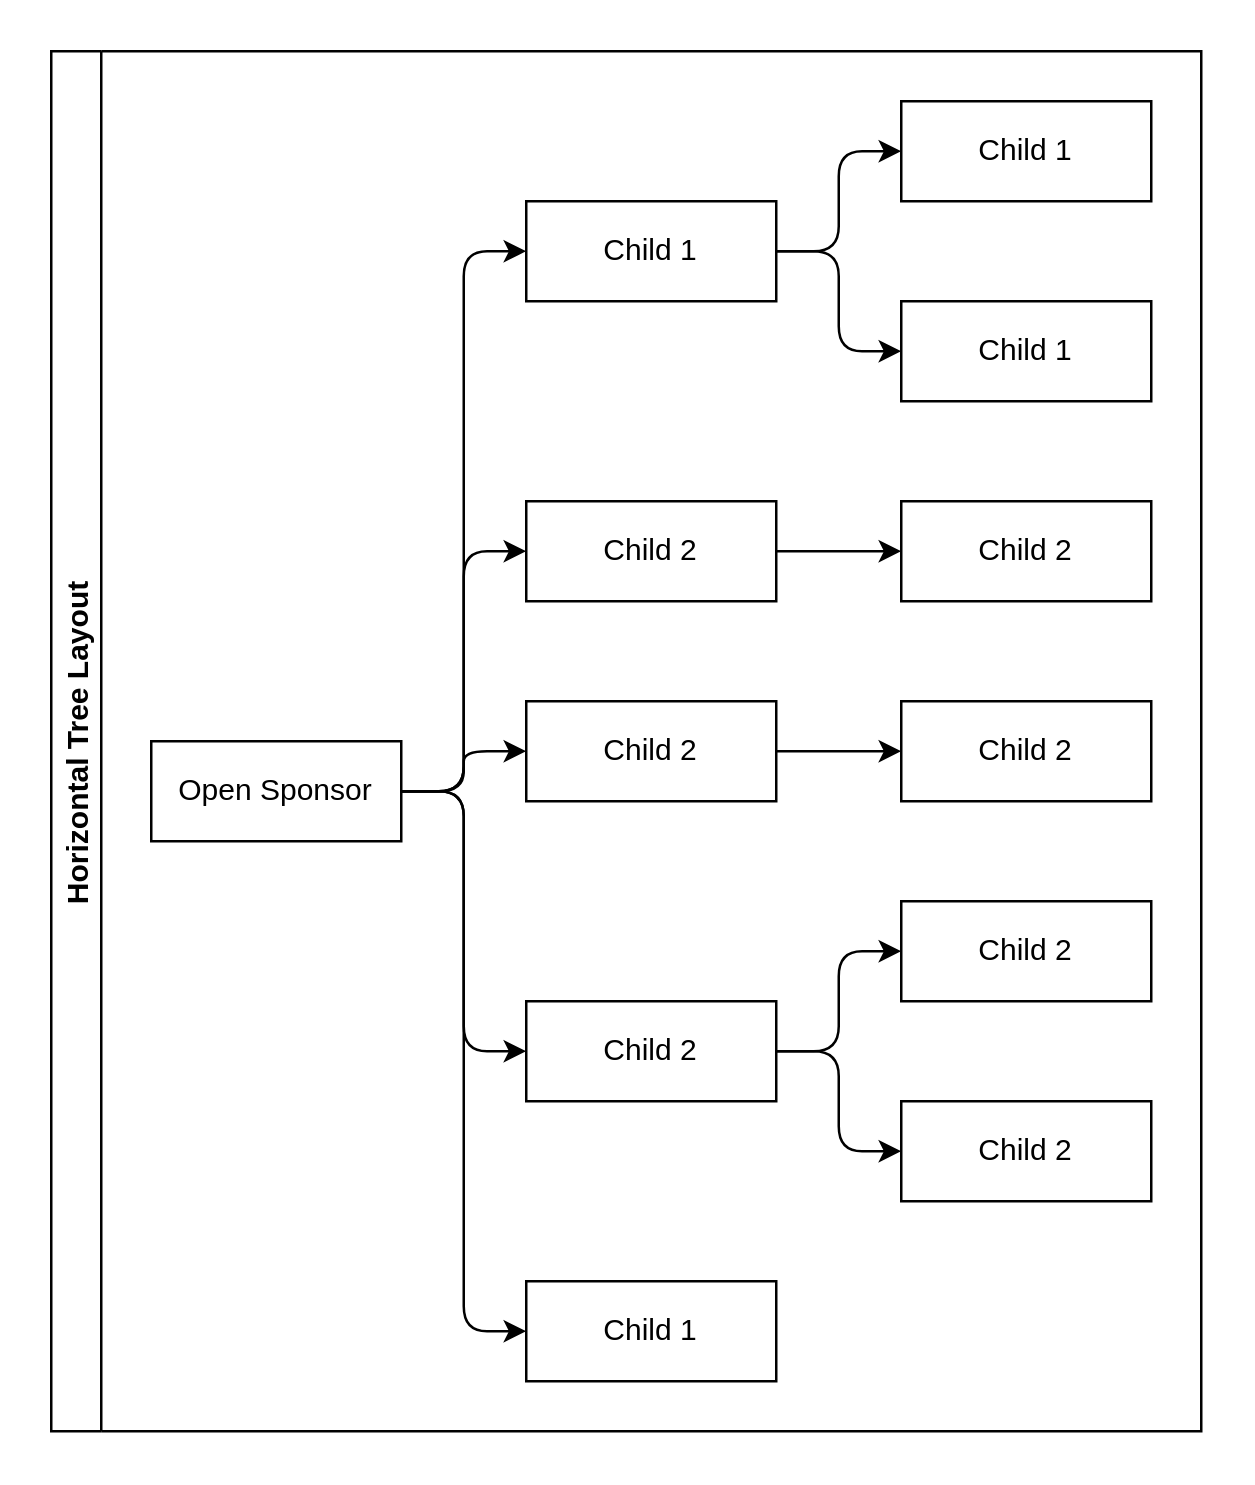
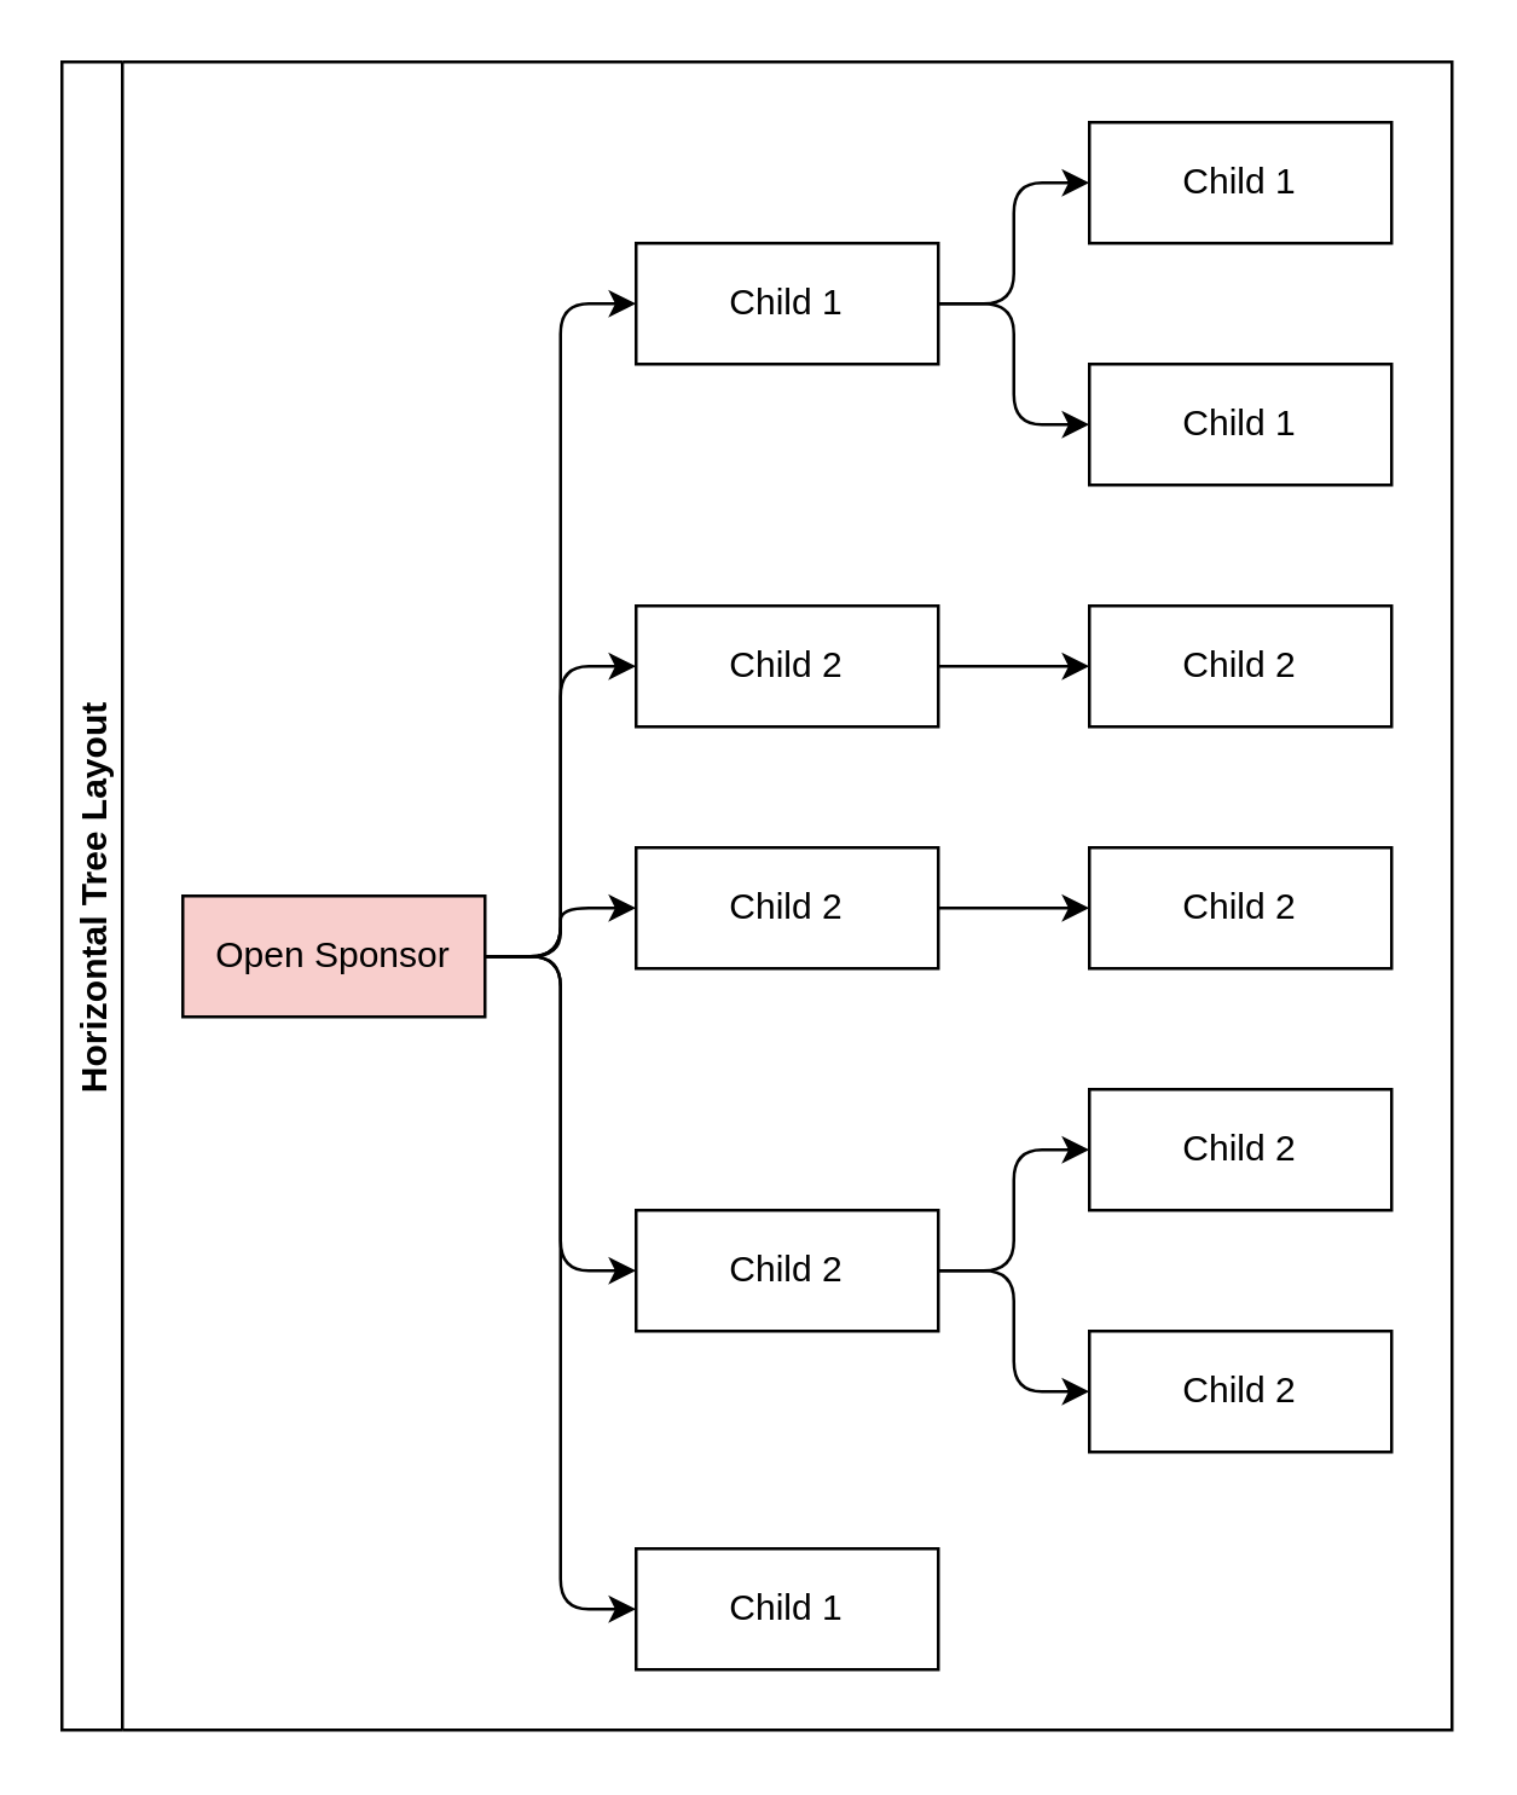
  <mxCell id="0" />
  <mxCell id="1" parent="0" />
  <mxCell id="2" value="Horizontal Tree Layout" style="swimlane;startSize=20;horizontal=0;childLayout=treeLayout;horizontalTree=1;resizable=0;containerType=tree;fontSize=12;" vertex="1" parent="1"><mxGeometry x="20" y="20" width="460" height="552" as="geometry" /></mxCell>
- <mxCell id="3" value="Open Sponsor" style="whiteSpace=wrap;html=1;" vertex="1" parent="2"><mxGeometry x="40" y="276" width="100" height="40" as="geometry" /></mxCell>
+ <mxCell id="3" value="Open Sponsor" style="whiteSpace=wrap;html=1;fillColor=#f8cecc;" vertex="1" parent="2"><mxGeometry x="40" y="276" width="100" height="40" as="geometry" /></mxCell>
  <mxCell id="4" value="Child 1" style="whiteSpace=wrap;html=1;" vertex="1" parent="2"><mxGeometry x="190" y="60" width="100" height="40" as="geometry" /></mxCell>
  <mxCell id="5" value="" style="edgeStyle=elbowEdgeStyle;elbow=horizontal;html=1;rounded=1;curved=0;sourcePerimeterSpacing=0;targetPerimeterSpacing=0;startSize=6;endSize=6;" edge="1" parent="2" source="3" target="4"><mxGeometry relative="1" as="geometry" /></mxCell>
  <mxCell id="6" value="Child 2" style="whiteSpace=wrap;html=1;" vertex="1" parent="2"><mxGeometry x="190" y="180" width="100" height="40" as="geometry" /></mxCell>
  <mxCell id="7" value="" style="edgeStyle=elbowEdgeStyle;elbow=horizontal;html=1;rounded=1;curved=0;sourcePerimeterSpacing=0;targetPerimeterSpacing=0;startSize=6;endSize=6;" edge="1" parent="2" source="3" target="6"><mxGeometry relative="1" as="geometry" /></mxCell>
  <mxCell id="8" value="" style="edgeStyle=elbowEdgeStyle;elbow=horizontal;html=1;rounded=1;curved=0;sourcePerimeterSpacing=0;targetPerimeterSpacing=0;startSize=6;endSize=6;" edge="1" target="9" source="6" parent="2"><mxGeometry relative="1" as="geometry"><mxPoint x="-310" y="-1070" as="sourcePoint" /></mxGeometry></mxCell>
  <mxCell id="9" value="Child 2" style="whiteSpace=wrap;html=1;" vertex="1" parent="2"><mxGeometry x="340" y="180" width="100" height="40" as="geometry" /></mxCell>
  <mxCell id="10" value="" style="edgeStyle=elbowEdgeStyle;elbow=horizontal;html=1;rounded=1;curved=0;sourcePerimeterSpacing=0;targetPerimeterSpacing=0;startSize=6;endSize=6;" edge="1" target="11" source="4" parent="2"><mxGeometry relative="1" as="geometry"><mxPoint x="-310" y="-1070" as="sourcePoint" /></mxGeometry></mxCell>
  <mxCell id="11" value="Child 1" style="whiteSpace=wrap;html=1;" vertex="1" parent="2"><mxGeometry x="340" y="20" width="100" height="40" as="geometry" /></mxCell>
  <mxCell id="12" value="" style="edgeStyle=elbowEdgeStyle;elbow=horizontal;html=1;rounded=1;curved=0;sourcePerimeterSpacing=0;targetPerimeterSpacing=0;startSize=6;endSize=6;" edge="1" target="13" source="4" parent="2"><mxGeometry relative="1" as="geometry"><mxPoint x="-310" y="-1070" as="sourcePoint" /></mxGeometry></mxCell>
  <mxCell id="13" value="Child 1" style="whiteSpace=wrap;html=1;" vertex="1" parent="2"><mxGeometry x="340" y="100" width="100" height="40" as="geometry" /></mxCell>
  <mxCell id="14" value="" style="edgeStyle=elbowEdgeStyle;elbow=horizontal;html=1;rounded=1;curved=0;sourcePerimeterSpacing=0;targetPerimeterSpacing=0;startSize=6;endSize=6;" edge="1" target="15" source="3" parent="2"><mxGeometry relative="1" as="geometry"><mxPoint x="-310" y="-410" as="sourcePoint" /></mxGeometry></mxCell>
  <mxCell id="15" value="Child 2" style="whiteSpace=wrap;html=1;" vertex="1" parent="2"><mxGeometry x="190" y="260" width="100" height="40" as="geometry" /></mxCell>
  <mxCell id="16" value="" style="edgeStyle=elbowEdgeStyle;elbow=horizontal;html=1;rounded=1;curved=0;sourcePerimeterSpacing=0;targetPerimeterSpacing=0;startSize=6;endSize=6;" edge="1" target="17" source="3" parent="2"><mxGeometry relative="1" as="geometry"><mxPoint x="-310" y="-270" as="sourcePoint" /></mxGeometry></mxCell>
  <mxCell id="17" value="Child 2" style="whiteSpace=wrap;html=1;" vertex="1" parent="2"><mxGeometry x="190" y="380" width="100" height="40" as="geometry" /></mxCell>
  <mxCell id="18" value="" style="edgeStyle=elbowEdgeStyle;elbow=horizontal;html=1;rounded=1;curved=0;sourcePerimeterSpacing=0;targetPerimeterSpacing=0;startSize=6;endSize=6;" edge="1" target="19" source="3" parent="2"><mxGeometry relative="1" as="geometry"><mxPoint x="-310" y="-90" as="sourcePoint" /></mxGeometry></mxCell>
  <mxCell id="19" value="Child 1" style="whiteSpace=wrap;html=1;" vertex="1" parent="2"><mxGeometry x="190" y="492" width="100" height="40" as="geometry" /></mxCell>
  <mxCell id="20" value="" style="edgeStyle=elbowEdgeStyle;elbow=horizontal;html=1;rounded=1;curved=0;sourcePerimeterSpacing=0;targetPerimeterSpacing=0;startSize=6;endSize=6;" edge="1" target="21" source="15" parent="2"><mxGeometry relative="1" as="geometry"><mxPoint x="-310" y="130" as="sourcePoint" /></mxGeometry></mxCell>
  <mxCell id="21" value="Child 2" style="whiteSpace=wrap;html=1;" vertex="1" parent="2"><mxGeometry x="340" y="260" width="100" height="40" as="geometry" /></mxCell>
  <mxCell id="22" value="" style="edgeStyle=elbowEdgeStyle;elbow=horizontal;html=1;rounded=1;curved=0;sourcePerimeterSpacing=0;targetPerimeterSpacing=0;startSize=6;endSize=6;" edge="1" target="23" source="17" parent="2"><mxGeometry relative="1" as="geometry"><mxPoint x="-310" y="130" as="sourcePoint" /></mxGeometry></mxCell>
  <mxCell id="23" value="Child 2" style="whiteSpace=wrap;html=1;" vertex="1" parent="2"><mxGeometry x="340" y="340" width="100" height="40" as="geometry" /></mxCell>
  <mxCell id="24" value="" style="edgeStyle=elbowEdgeStyle;elbow=horizontal;html=1;rounded=1;curved=0;sourcePerimeterSpacing=0;targetPerimeterSpacing=0;startSize=6;endSize=6;" edge="1" target="25" source="17" parent="2"><mxGeometry relative="1" as="geometry"><mxPoint x="-310" y="130" as="sourcePoint" /></mxGeometry></mxCell>
  <mxCell id="25" value="Child 2" style="whiteSpace=wrap;html=1;" vertex="1" parent="2"><mxGeometry x="340" y="420" width="100" height="40" as="geometry" /></mxCell>
